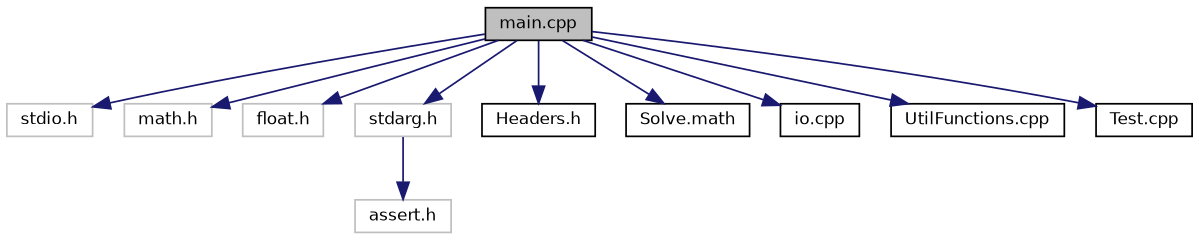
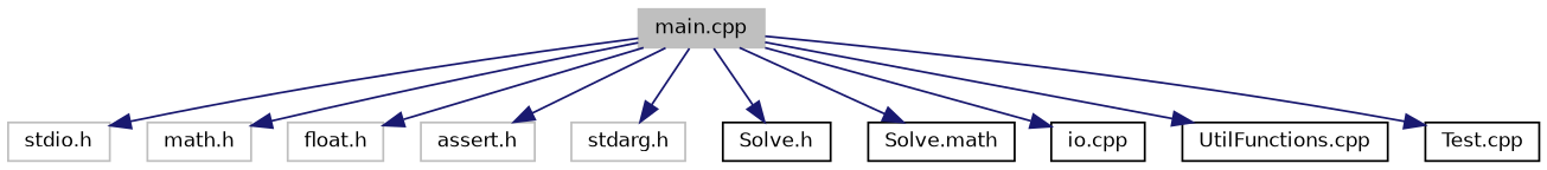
  digraph {
    node [color=black fillcolor=white fontname=Helvetica fontsize=10 shape=record style=filled]
    edge [color=midnightblue fontname=Helvetica fontsize=10 labelfontname=Helvetica labelfontsize=10 style=solid]
-   n1 [fillcolor=grey75 fontcolor=black height=0.2 label="main.cpp" width=0.4]
+   n1 [color=grey75 fillcolor=grey75 fontcolor=black height=0.2 label="main.cpp" width=0.4]
    n2 [color=grey75 height=0.2 label="stdio.h" width=0.4]
    n3 [color=grey75 height=0.2 label="math.h" width=0.4]
    n4 [color=grey75 height=0.2 label="float.h" width=0.4]
    n5 [color=grey75 height=0.2 label="assert.h" width=0.4]
    n6 [color=grey75 height=0.2 label="stdarg.h" width=0.4]
-   n7 [height=0.2 label="Headers.h" width=0.4]
+   n7 [height=0.2 label="Solve.h" width=0.4]
    n8 [height=0.2 label="Solve.math" width=0.4]
    n9 [height=0.2 label="io.cpp" width=0.4]
    n10 [height=0.2 label="UtilFunctions.cpp" width=0.4]
    n11 [height=0.2 label="Test.cpp" width=0.4]
    n1 -> n2
    n1 -> n3
    n1 -> n4
-   n6 -> n5
+   n1 -> n5
    n1 -> n6
    n1 -> n7
    n1 -> n8
    n1 -> n9
    n1 -> n10
    n1 -> n11
  }
